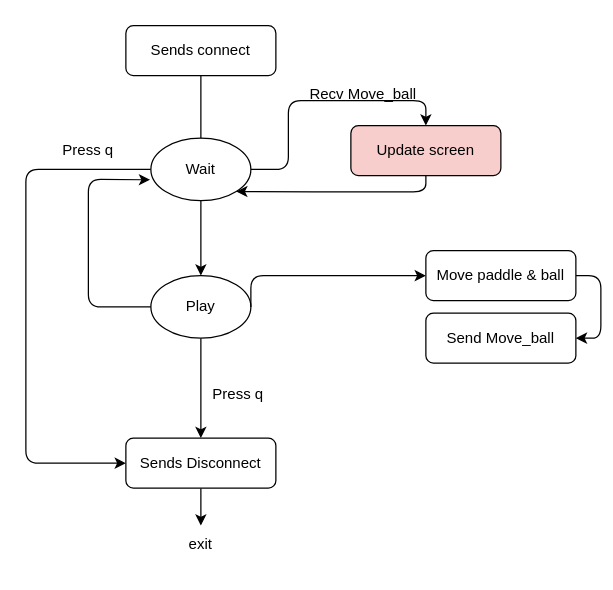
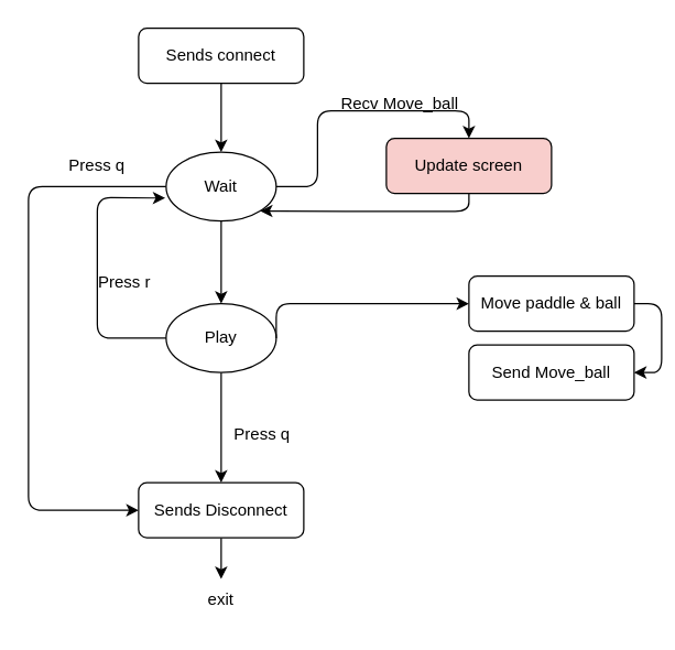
  <mxCell id="0" />
  <mxCell id="1" parent="0" />
  <mxCell id="2" value="Sends connect" style="rounded=1;whiteSpace=wrap;html=1;fontSize=12;glass=0;strokeWidth=1;shadow=0;" parent="1" vertex="1"><mxGeometry x="100" y="20" width="120" height="40" as="geometry" /></mxCell>
  <mxCell id="3" value="Update screen" style="rounded=1;whiteSpace=wrap;html=1;fontSize=12;glass=0;strokeWidth=1;shadow=0;fillColor=#f8cecc;" parent="1" vertex="1"><mxGeometry x="280" y="100" width="120" height="40" as="geometry" /></mxCell>
  <mxCell id="4" style="edgeStyle=orthogonalEdgeStyle;rounded=1;orthogonalLoop=1;jettySize=auto;html=1;exitX=0;exitY=0.5;exitDx=0;exitDy=0;entryX=0;entryY=0.5;entryDx=0;entryDy=0;" edge="1" parent="1" source="5" target="18"><mxGeometry relative="1" as="geometry"><Array as="points"><mxPoint x="20" y="135" /><mxPoint x="20" y="370" /></Array></mxGeometry></mxCell>
  <mxCell id="5" value="Wait" style="ellipse;whiteSpace=wrap;html=1;" vertex="1" parent="1"><mxGeometry x="120" y="110" width="80" height="50" as="geometry" /></mxCell>
  <mxCell id="6" value="" style="endArrow=classic;html=1;rounded=1;entryX=0.5;entryY=0;entryDx=0;entryDy=0;exitX=1;exitY=0.5;exitDx=0;exitDy=0;" edge="1" parent="1" source="5" target="3"><mxGeometry width="50" height="50" relative="1" as="geometry"><mxPoint x="280" y="250" as="sourcePoint" /><mxPoint x="330" y="200" as="targetPoint" /><Array as="points"><mxPoint x="230" y="135" /><mxPoint x="230" y="80" /><mxPoint x="340" y="80" /></Array></mxGeometry></mxCell>
  <mxCell id="7" value="Recv Move_ball" style="text;html=1;strokeColor=none;fillColor=none;align=center;verticalAlign=middle;whiteSpace=wrap;rounded=0;" vertex="1" parent="1"><mxGeometry x="240" y="60" width="100" height="30" as="geometry" /></mxCell>
  <mxCell id="8" value="" style="endArrow=classic;html=1;rounded=1;exitX=0.5;exitY=1;exitDx=0;exitDy=0;entryX=1;entryY=1;entryDx=0;entryDy=0;" edge="1" parent="1" source="3" target="5"><mxGeometry width="50" height="50" relative="1" as="geometry"><mxPoint x="280" y="250" as="sourcePoint" /><mxPoint x="330" y="200" as="targetPoint" /><Array as="points"><mxPoint x="340" y="153" /><mxPoint x="260" y="153" /></Array></mxGeometry></mxCell>
- <mxCell id="9" value="" style="endArrow=none;html=1;rounded=0;entryX=0.5;entryY=0;entryDx=0;entryDy=0;exitX=0.5;exitY=1;exitDx=0;exitDy=0;" edge="1" parent="1" source="2" target="5"><mxGeometry width="50" height="50" relative="1" as="geometry"><mxPoint x="280" y="250" as="sourcePoint" /><mxPoint x="330" y="200" as="targetPoint" /></mxGeometry></mxCell>
+ <mxCell id="9" value="" style="endArrow=classic;html=1;rounded=0;entryX=0.5;entryY=0;entryDx=0;entryDy=0;exitX=0.5;exitY=1;exitDx=0;exitDy=0;" edge="1" parent="1" source="2" target="5"><mxGeometry width="50" height="50" relative="1" as="geometry"><mxPoint x="280" y="250" as="sourcePoint" /><mxPoint x="330" y="200" as="targetPoint" /></mxGeometry></mxCell>
  <mxCell id="10" style="edgeStyle=orthogonalEdgeStyle;rounded=1;orthogonalLoop=1;jettySize=auto;html=1;exitX=0.5;exitY=1;exitDx=0;exitDy=0;" edge="1" parent="1" source="11" target="18"><mxGeometry relative="1" as="geometry" /></mxCell>
  <mxCell id="11" value="Play" style="ellipse;whiteSpace=wrap;html=1;" vertex="1" parent="1"><mxGeometry x="120" y="220" width="80" height="50" as="geometry" /></mxCell>
  <mxCell id="12" value="" style="endArrow=classic;html=1;rounded=0;entryX=0.5;entryY=0;entryDx=0;entryDy=0;exitX=0.5;exitY=1;exitDx=0;exitDy=0;" edge="1" parent="1" source="5" target="11"><mxGeometry width="50" height="50" relative="1" as="geometry"><mxPoint x="210" y="250" as="sourcePoint" /><mxPoint x="260" y="200" as="targetPoint" /></mxGeometry></mxCell>
  <mxCell id="13" value="" style="endArrow=classic;html=1;rounded=1;exitX=1;exitY=0.5;exitDx=0;exitDy=0;entryX=0;entryY=0.5;entryDx=0;entryDy=0;" edge="1" parent="1" source="11" target="15"><mxGeometry width="50" height="50" relative="1" as="geometry"><mxPoint x="210" y="190" as="sourcePoint" /><mxPoint x="340" y="245" as="targetPoint" /><Array as="points"><mxPoint x="200" y="220" /></Array></mxGeometry></mxCell>
  <mxCell id="14" value="" style="edgeStyle=orthogonalEdgeStyle;rounded=1;orthogonalLoop=1;jettySize=auto;html=1;entryX=1;entryY=0.5;entryDx=0;entryDy=0;exitX=1;exitY=0.5;exitDx=0;exitDy=0;" edge="1" parent="1" source="15" target="16"><mxGeometry relative="1" as="geometry"><mxPoint x="560" y="220" as="targetPoint" /></mxGeometry></mxCell>
  <mxCell id="15" value="Move paddle &amp;amp; ball" style="rounded=1;whiteSpace=wrap;html=1;fontSize=12;glass=0;strokeWidth=1;shadow=0;" vertex="1" parent="1"><mxGeometry x="340" y="200" width="120" height="40" as="geometry" /></mxCell>
  <mxCell id="16" value="Send Move_ball" style="rounded=1;whiteSpace=wrap;html=1;fontSize=12;glass=0;strokeWidth=1;shadow=0;" vertex="1" parent="1"><mxGeometry x="340" y="250" width="120" height="40" as="geometry" /></mxCell>
  <mxCell id="17" style="edgeStyle=orthogonalEdgeStyle;rounded=1;orthogonalLoop=1;jettySize=auto;html=1;exitX=0.5;exitY=1;exitDx=0;exitDy=0;entryX=0.5;entryY=0;entryDx=0;entryDy=0;" edge="1" parent="1" source="18" target="20"><mxGeometry relative="1" as="geometry" /></mxCell>
  <mxCell id="18" value="Sends Disconnect" style="rounded=1;whiteSpace=wrap;html=1;fontSize=12;glass=0;strokeWidth=1;shadow=0;" vertex="1" parent="1"><mxGeometry x="100" y="350" width="120" height="40" as="geometry" /></mxCell>
+ <mxCell id="19" value="Press r" style="text;html=1;strokeColor=none;fillColor=none;align=center;verticalAlign=middle;whiteSpace=wrap;rounded=0;" vertex="1" parent="1"><mxGeometry x="40" y="190" width="100" height="30" as="geometry" /></mxCell>
  <mxCell id="20" value="exit" style="text;html=1;strokeColor=none;fillColor=none;align=center;verticalAlign=middle;whiteSpace=wrap;rounded=0;" vertex="1" parent="1"><mxGeometry x="110" y="420" width="100" height="30" as="geometry" /></mxCell>
  <mxCell id="21" value="" style="endArrow=classic;html=1;rounded=1;entryX=-0.008;entryY=0.667;entryDx=0;entryDy=0;entryPerimeter=0;exitX=0;exitY=0.5;exitDx=0;exitDy=0;" edge="1" parent="1" source="11" target="5"><mxGeometry width="50" height="50" relative="1" as="geometry"><mxPoint x="300" y="280" as="sourcePoint" /><mxPoint x="350" y="230" as="targetPoint" /><Array as="points"><mxPoint x="70" y="245" /><mxPoint x="70" y="143" /></Array></mxGeometry></mxCell>
  <mxCell id="22" value="Press q" style="text;html=1;strokeColor=none;fillColor=none;align=center;verticalAlign=middle;whiteSpace=wrap;rounded=0;" vertex="1" parent="1"><mxGeometry x="140" y="300" width="100" height="30" as="geometry" /></mxCell>
  <mxCell id="23" value="Press q" style="text;html=1;strokeColor=none;fillColor=none;align=center;verticalAlign=middle;whiteSpace=wrap;rounded=0;" vertex="1" parent="1"><mxGeometry x="20" y="105" width="100" height="30" as="geometry" /></mxCell>
